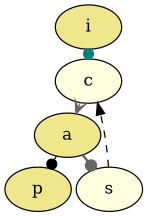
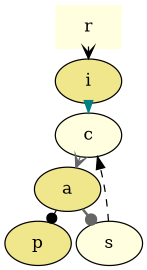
  digraph {
    nodesep=0.05
    ranksep=0.05
    node [fillcolor=lightyellow style=filled]
    edge [arrowhead=vee color=black style=dashed]
+   r [shape=none texlbl="\parbox{6cm}{\center reference signal (driver's idea of best state)}"]
    i [fillcolor=khaki texlbl="\parbox{2.6cm}{\center input filter (driver's imagination)}"]
    c [texlbl="\parbox{2.6cm}{\center comparator and controller (driver's mind)}"]
    a [fillcolor=khaki texlbl="\parbox{2.8cm}{\center actuator (driver's hands on wheel)}"]
    p [fillcolor=khaki texlbl="\parbox{3.1cm}{\center process (automobile on road)}"]
    s [texlbl="\parbox{2.6cm}{\center sensor (driver's eyes)}"]
-   i -> c [arrowhead=dot color=teal texlbl="\parbox{5cm}{\center neural signal encoding ideal image}"]
+   r -> i
+   i -> c [arrowhead=normal color=teal texlbl="\parbox{5cm}{\center neural signal encoding ideal image}"]
    c -> a [color=gray40 texlbl="\parbox{3cm}{\center motor-nerve signal}"]
    a -> p [arrowhead=dot texlbl="\parbox{3cm}{\center angle of front wheels}"]
    a -> s [arrowhead=dot color=gray40 style=bold texlbl="\parbox{2cm}{\center automobile's state on road}"]
    s -> c [arrowhead=normal texlbl="\parbox{2cm}{\center neural signal encoding actual image}"]
  }
